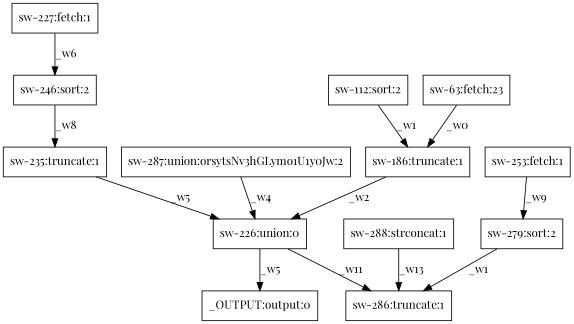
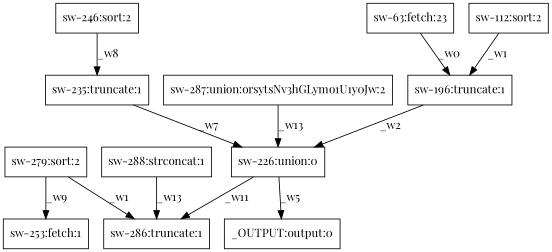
  digraph {
    fontname="Playfair Display"
    node [fontname="Playfair Display" shape=box]
    edge [fontname="Playfair Display"]
    n1 [label="sw-279:sort:2"]
    n2 [label="sw-286:truncate:1"]
    n3 [label="sw-246:sort:2"]
    n4 [label="sw-235:truncate:1"]
    n5 [label="sw-226:union:0"]
    n6 [label="_OUTPUT:output:0"]
    n7 [label="sw-287:union:orsytsNv3hGLymo1U1y0Jw:2"]
    n8 [label="sw-112:sort:2"]
-   n9 [label="sw-186:truncate:1"]
+   n9 [label="sw-196:truncate:1"]
    n10 [label="sw-288:strconcat:1"]
-   n11 [label="sw-227:fetch:1"]
    n12 [label="sw-253:fetch:1"]
    n13 [label="sw-63:fetch:23"]
    n1 -> n2 [label=_w1]
    n3 -> n4 [label=_w8]
-   n4 -> n5 [label=_w5]
+   n4 -> n5 [label=_w7]
    n5 -> n2 [label=_w11]
    n5 -> n6 [label=_w5]
-   n7 -> n5 [label=_w4]
+   n7 -> n5 [label=_w13]
    n8 -> n9 [label=_w1]
    n9 -> n5 [label=_w2]
    n10 -> n2 [label=_w13]
-   n11 -> n3 [label=_w6]
-   n12 -> n1 [label=_w9]
+   n1 -> n12 [label=_w9]
    n13 -> n9 [label=_w0]
  }
